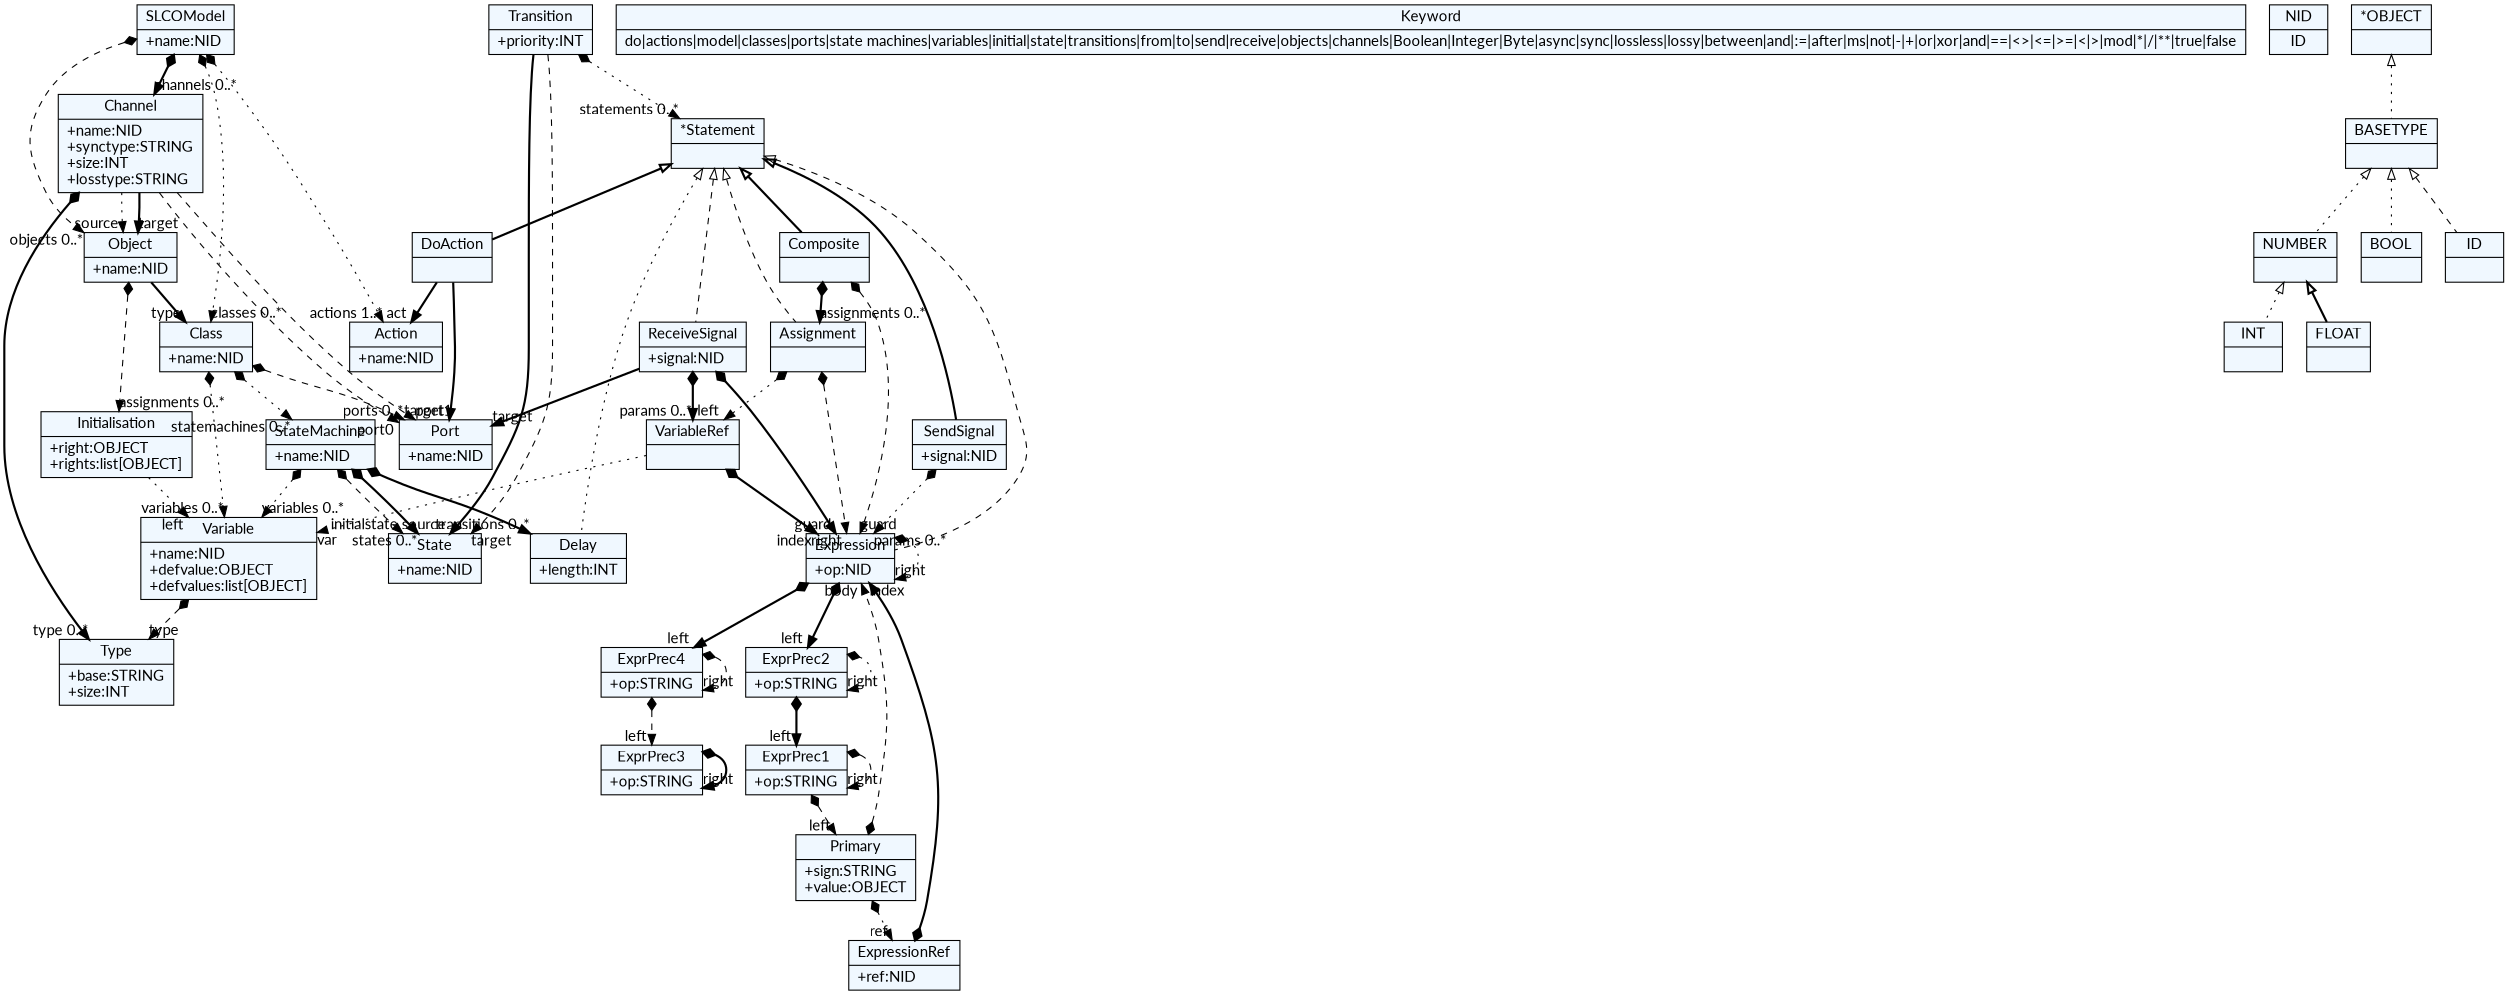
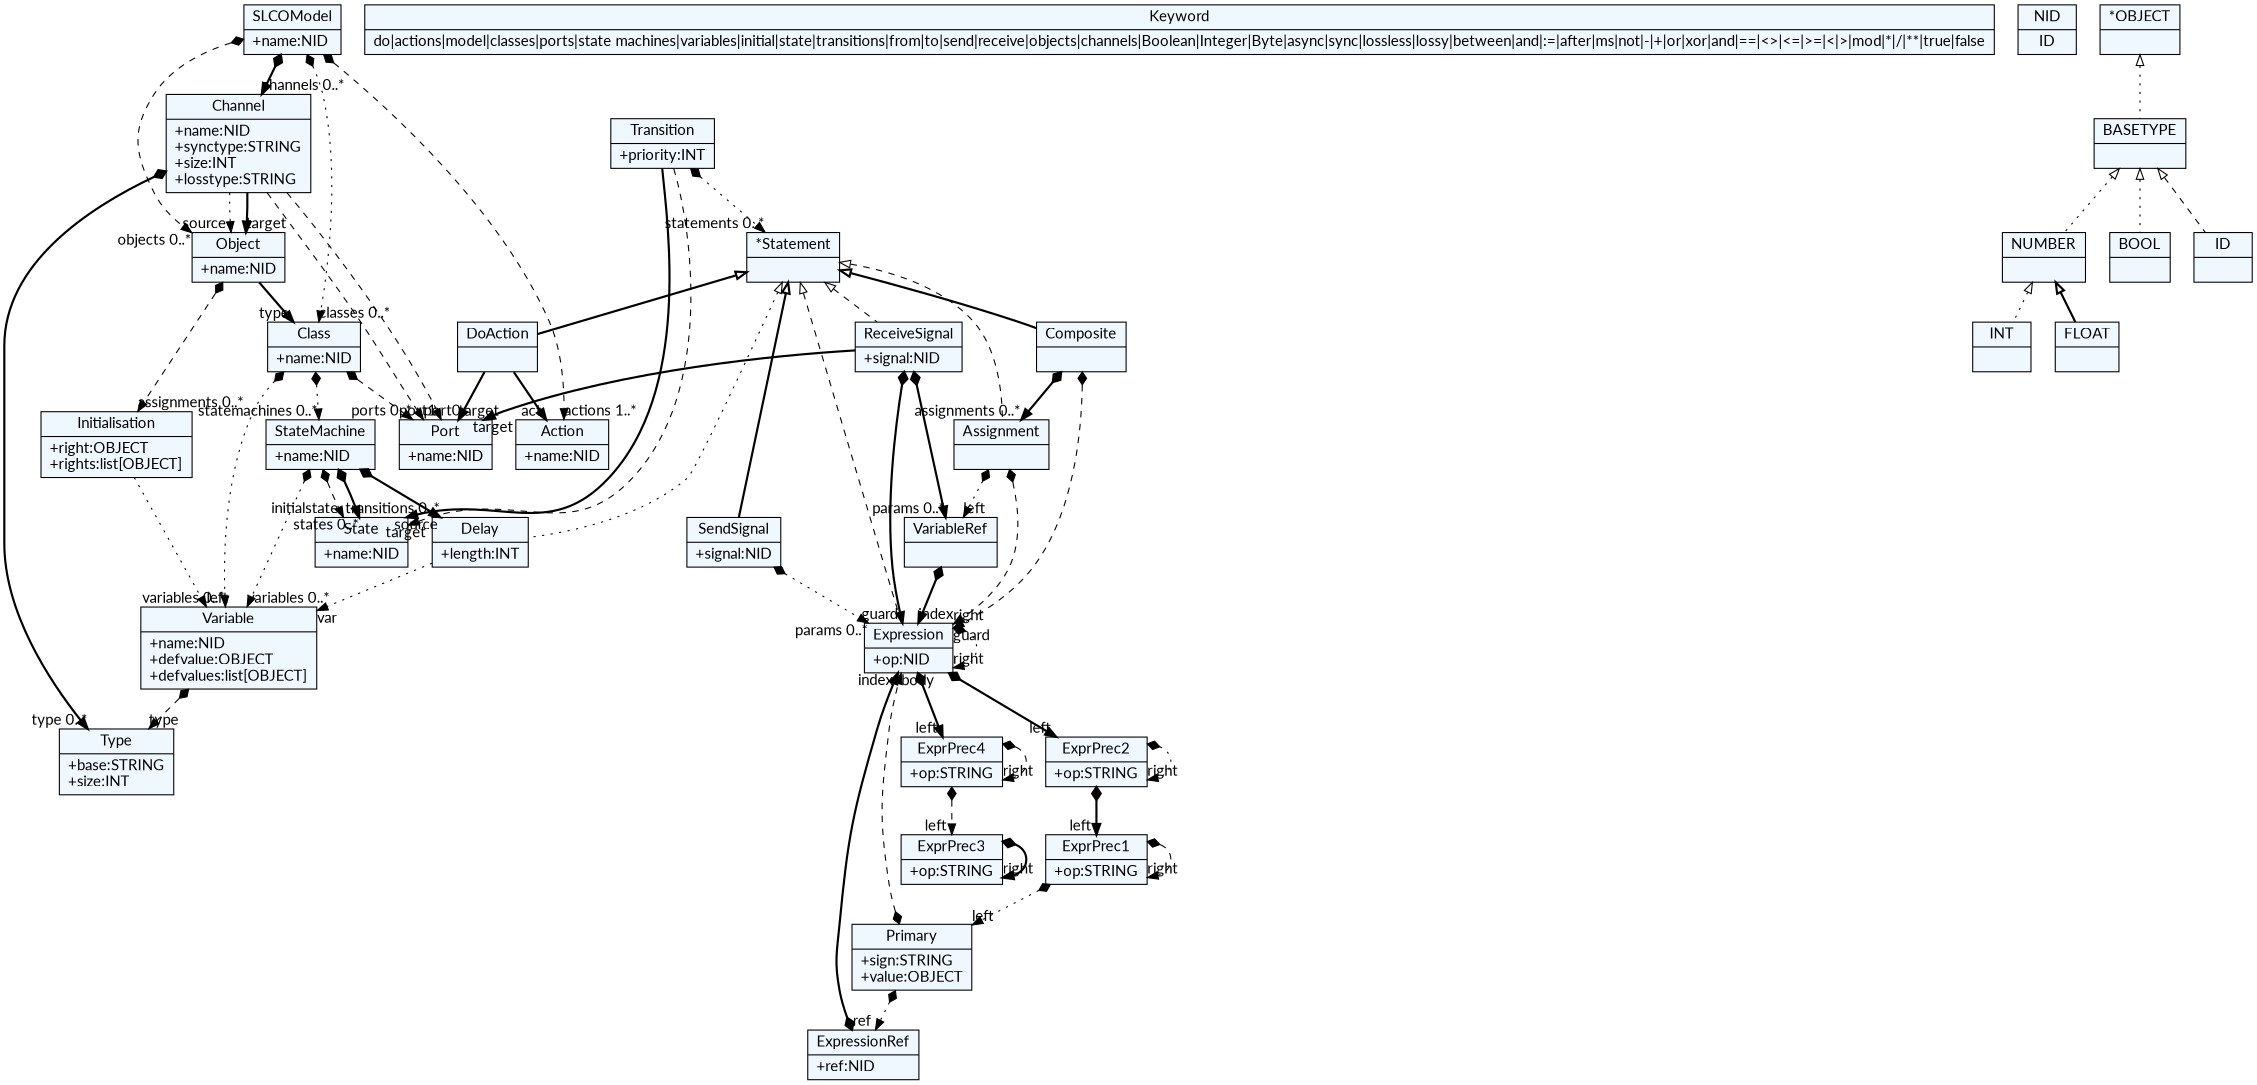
  digraph {
    fontname=Lato
    fontsize=8
    nodesep=0.3
    node [fillcolor=aliceblue fontname=Lato shape=record style=filled]
    edge [arrowtail=diamond dir=both fontname=Lato style=bold]
    n1 [label="{Object|+name:NID\l}"]
    n2 [label="{Class|+name:NID\l}"]
    n3 [label="{Initialisation|+right:OBJECT\l+rights:list[OBJECT]\l}"]
    n4 [label="{Variable|+name:NID\l+defvalue:OBJECT\l+defvalues:list[OBJECT]\l}"]
    n5 [label="{Port|+name:NID\l}"]
    n6 [label="{StateMachine|+name:NID\l}"]
    n7 [label="{Type|+base:STRING\l+size:INT\l}"]
    n8 [label="{Delay|+length:INT\l}"]
    n9 [label="{State|+name:NID\l}"]
    n10 [label="{DoAction|}"]
    n11 [label="{Action|+name:NID\l}"]
    n12 [label="{ExpressionRef|+ref:NID\l}"]
    n13 [label="{Expression|+op:NID\l}"]
    n14 [label="{ExprPrec4|+op:STRING\l}"]
    n15 [label="{ExprPrec2|+op:STRING\l}"]
    n16 [label="{ExprPrec3|+op:STRING\l}"]
    n17 [label="{*Statement|}"]
    n18 [label="{Composite|}"]
    n19 [label="{ReceiveSignal|+signal:NID\l}"]
    n20 [label="{SendSignal|+signal:NID\l}"]
    n21 [label="{Assignment|}"]
    n22 [label="{VariableRef|}"]
    n23 [label="{Channel|+name:NID\l+synctype:STRING\l+size:INT\l+losstype:STRING\l}"]
    n24 [label="{Transition|+priority:INT\l}"]
    n25 [label="{SLCOModel|+name:NID\l}"]
    n26 [label="{Keyword|do\|actions\|model\|classes\|ports\|state machines\|variables\|initial\|state\|transitions\|from\|to\|send\|receive\|objects\|channels\|Boolean\|Integer\|Byte\|async\|sync\|lossless\|lossy\|between\|and\|:=\|after\|ms\|not\|-\|+\|or\|xor\|and\|==\|\<\>\|\<=\|\>=\|\<\|\>\|mod\|*\|/\|**\|true\|false}"]
    n27 [label="{Primary|+sign:STRING\l+value:OBJECT\l}"]
    n28 [label="{NID| ID}"]
    n29 [label="{ExprPrec1|+op:STRING\l}"]
    n30 [label="{*OBJECT|}"]
    n31 [label="{BASETYPE|}"]
    n32 [label="{NUMBER|}"]
    n33 [label="{BOOL|}"]
    n34 [label="{ID|}"]
    n35 [label="{INT|}"]
    n36 [label="{FLOAT|}"]
    n1 -> n2 [arrowtail=empty dir=black headlabel="type "]
    n1 -> n3 [headlabel="assignments 0..*" style=dashed]
    n2 -> n4 [headlabel="variables 0..*" style=dotted]
    n2 -> n5 [headlabel="ports 0..*" style=dashed]
    n2 -> n6 [headlabel="statemachines 0..*" style=dotted]
    n3 -> n4 [arrowtail=empty dir=black headlabel="left " style=dotted]
    n4 -> n7 [headlabel="type " style=dashed]
    n6 -> n4 [headlabel="variables 0..*" style=dotted]
    n6 -> n8 [headlabel="transitions 0..*"]
    n6 -> n9 [headlabel="initialstate " style=dashed]
    n6 -> n9 [headlabel="states 0..*"]
    n10 -> n5 [arrowtail=empty dir=black headlabel="target "]
    n10 -> n11 [arrowtail=empty dir=black headlabel="act "]
    n12 -> n13 [headlabel="index "]
    n13 -> n13 [headlabel="right " style=dotted]
    n13 -> n14 [headlabel="left "]
    n13 -> n15 [headlabel="left "]
    n14 -> n14 [headlabel="right " style=dashed]
    n14 -> n16 [headlabel="left " style=dashed]
    n15 -> n15 [headlabel="right " style=dotted]
    n15 -> n29 [headlabel="left "]
    n16 -> n16 [headlabel="right "]
    n17 -> n8 [arrowtail=empty dir=back style=dotted]
    n17 -> n10 [arrowtail=empty dir=back]
    n17 -> n13 [arrowtail=empty dir=back style=dashed]
    n17 -> n18 [arrowtail=empty dir=back]
    n17 -> n19 [arrowtail=empty dir=back style=dashed]
    n17 -> n20 [arrowtail=empty dir=back]
    n17 -> n21 [arrowtail=empty dir=back style=dashed]
    n18 -> n13 [headlabel="guard " style=dashed]
    n18 -> n21 [headlabel="assignments 0..*"]
    n19 -> n5 [arrowtail=empty dir=black headlabel="target "]
    n19 -> n13 [headlabel="guard "]
    n19 -> n22 [headlabel="params 0..*"]
    n20 -> n13 [headlabel="params 0..*" style=dotted]
    n21 -> n13 [headlabel="right " style=dashed]
    n21 -> n22 [headlabel="left " style=dotted]
-   n22 -> n4 [arrowtail=empty dir=black headlabel="var " style=dotted]
+   n8 -> n4 [arrowtail=empty dir=black headlabel="var " style=dotted]
    n22 -> n13 [headlabel="index "]
    n23 -> n1 [arrowtail=empty dir=black headlabel="source " style=dotted]
    n23 -> n1 [arrowtail=empty dir=black headlabel="target "]
    n23 -> n5 [arrowtail=empty dir=black headlabel="port0 " style=dashed]
    n23 -> n5 [arrowtail=empty dir=black headlabel="port1 " style=dashed]
    n23 -> n7 [headlabel="type 0..*"]
    n24 -> n9 [arrowtail=empty dir=black headlabel="source "]
    n24 -> n9 [arrowtail=empty dir=black headlabel="target " style=dashed]
    n24 -> n17 [headlabel="statements 0..*" style=dotted]
    n25 -> n1 [headlabel="objects 0..*" style=dashed]
    n25 -> n2 [headlabel="classes 0..*" style=dotted]
-   n25 -> n11 [headlabel="actions 1..*" style=dotted]
+   n25 -> n11 [headlabel="actions 1..*" style=dashed]
    n25 -> n23 [headlabel="channels 0..*"]
    n27 -> n12 [headlabel="ref " style=dotted]
    n27 -> n13 [headlabel="body " style=dashed]
-   n29 -> n27 [headlabel="left " style=dashed]
+   n29 -> n27 [headlabel="left " style=dotted]
    n29 -> n29 [headlabel="right " style=dashed]
    n30 -> n31 [arrowtail=empty dir=back style=dotted]
    n31 -> n32 [arrowtail=empty dir=back style=dotted]
    n31 -> n33 [arrowtail=empty dir=back style=dotted]
    n31 -> n34 [arrowtail=empty dir=back style=dashed]
    n32 -> n35 [arrowtail=empty dir=back style=dotted]
    n32 -> n36 [arrowtail=empty dir=back]
  }
